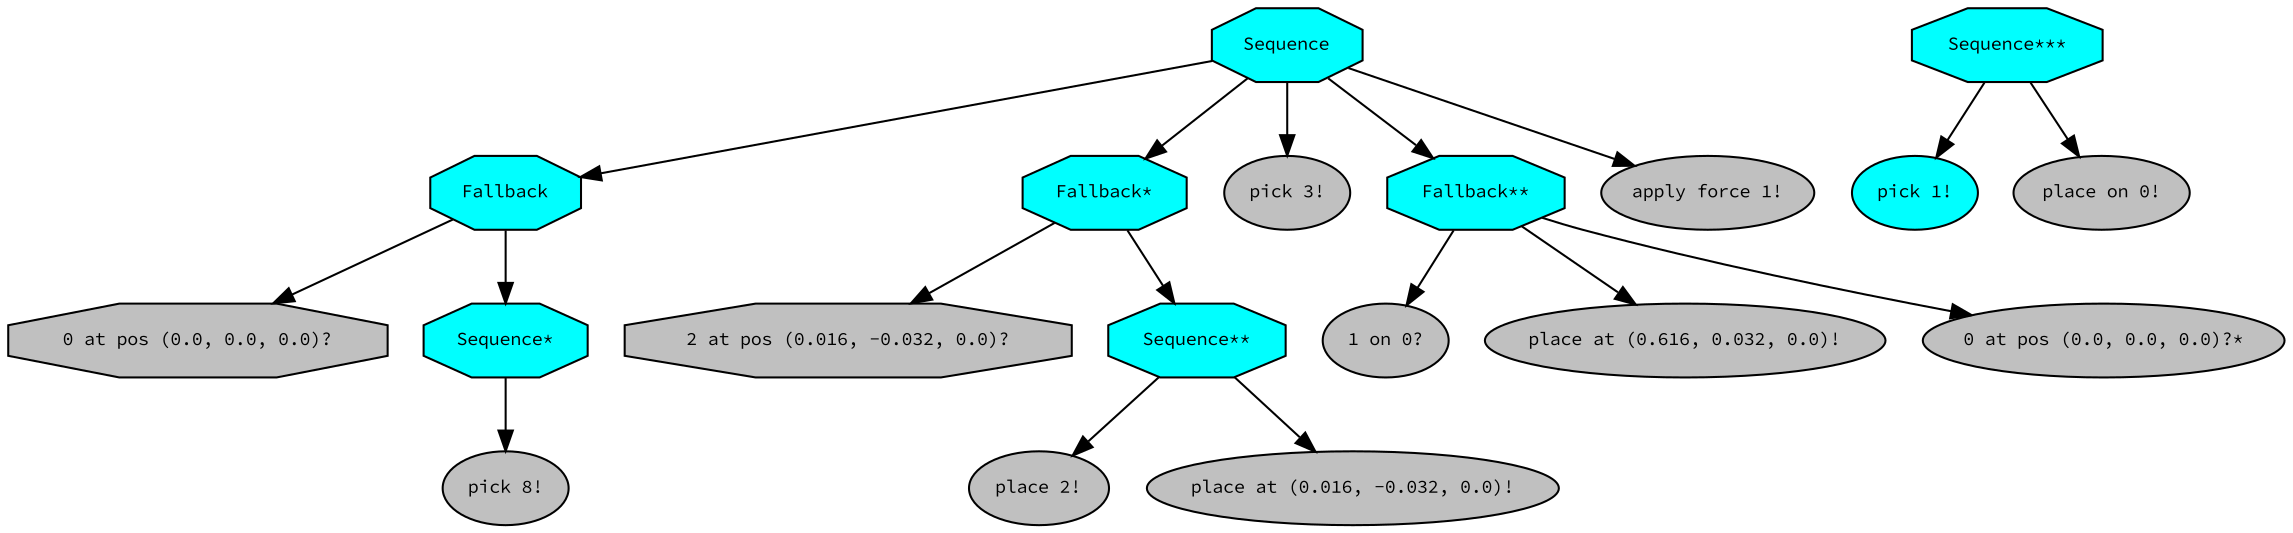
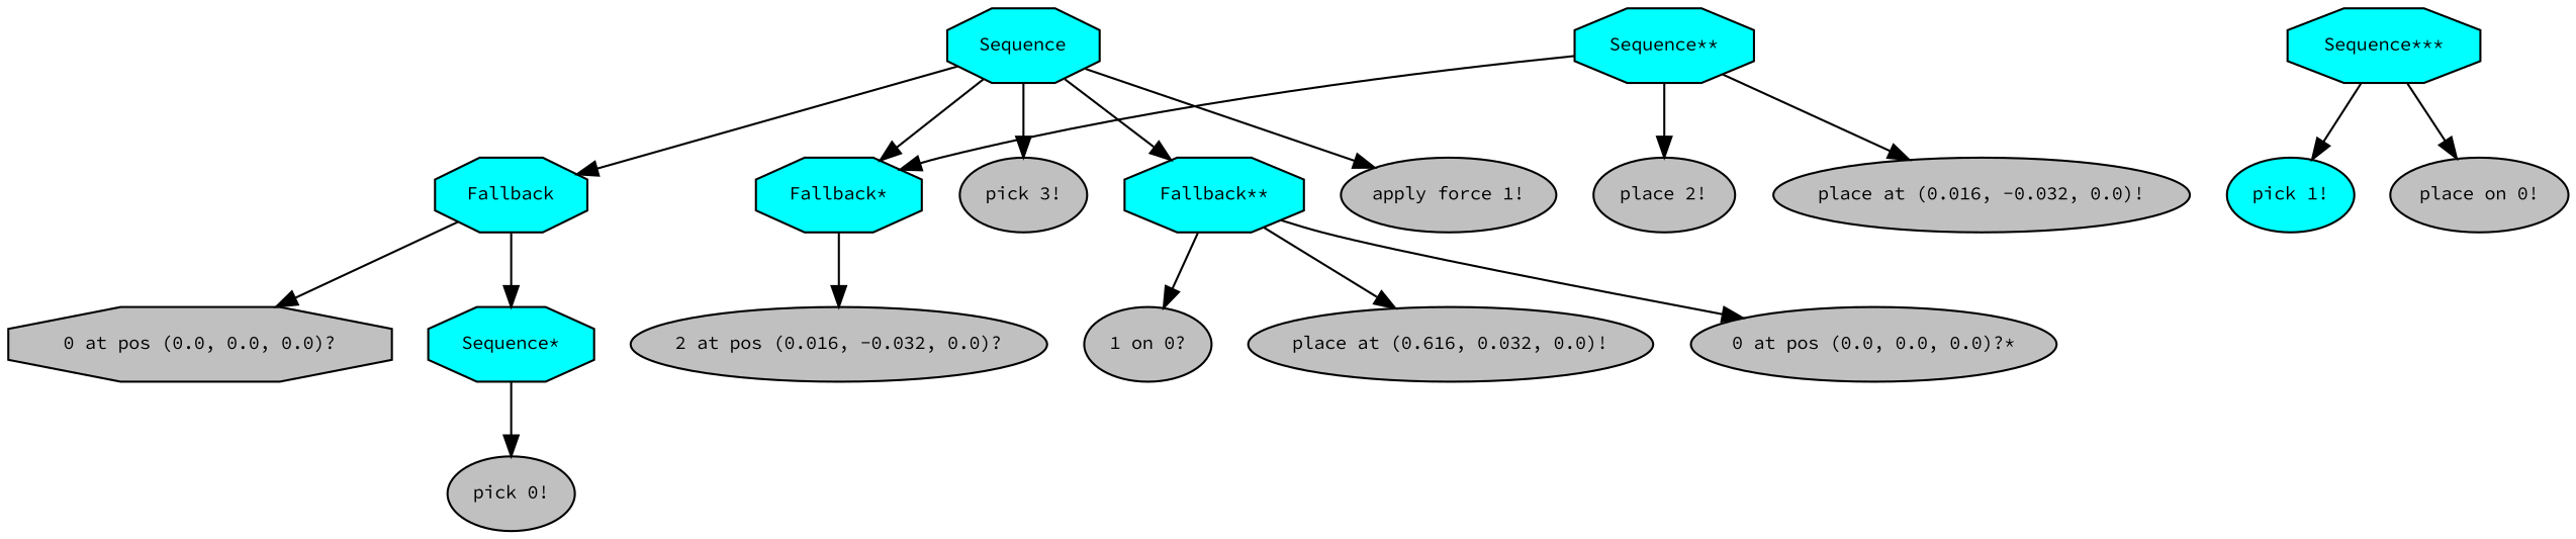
  digraph {
    fontname="Source Code Pro"
    ordering=out
    node [fillcolor=gray fontcolor=black fontname="Source Code Pro" fontsize=9 shape=ellipse style=filled]
    edge [fontname="Source Code Pro"]
    n1 [fillcolor=cyan label=Sequence shape=octagon]
    n2 [fillcolor=cyan label=Fallback shape=octagon]
    n3 [fillcolor=cyan label="Fallback*" shape=octagon]
    n4 [label="pick 3!"]
    n5 [fillcolor=cyan label="Fallback**" shape=octagon]
    n6 [label="apply force 1!"]
    n7 [label="0 at pos (0.0, 0.0, 0.0)?" shape=octagon]
    n8 [fillcolor=cyan label="Sequence*" shape=octagon]
-   n9 [label="2 at pos (0.016, -0.032, 0.0)?" shape=octagon]
+   n9 [label="2 at pos (0.016, -0.032, 0.0)?"]
    n10 [fillcolor=cyan label="Sequence**" shape=octagon]
    n11 [label="1 on 0?"]
    n12 [label="place at (0.616, 0.032, 0.0)!"]
    n13 [label="0 at pos (0.0, 0.0, 0.0)?*"]
-   n14 [label="pick 8!"]
+   n14 [label="pick 0!"]
    n15 [label="place 2!"]
    n16 [label="place at (0.016, -0.032, 0.0)!"]
    n17 [fillcolor=cyan label="Sequence***" shape=octagon]
    n18 [fillcolor=cyan label="pick 1!"]
    n19 [label="place on 0!"]
    n1 -> n2
    n1 -> n3
    n1 -> n4
    n1 -> n5
    n1 -> n6
    n2 -> n7
    n2 -> n8
    n3 -> n9
-   n3 -> n10
+   n10 -> n3
    n5 -> n11
    n5 -> n12
    n5 -> n13
    n8 -> n14
    n10 -> n15
    n10 -> n16
    n17 -> n18
    n17 -> n19
  }
